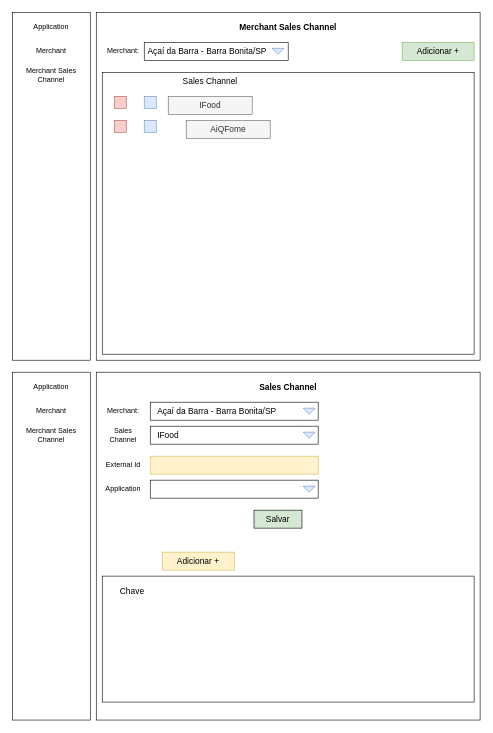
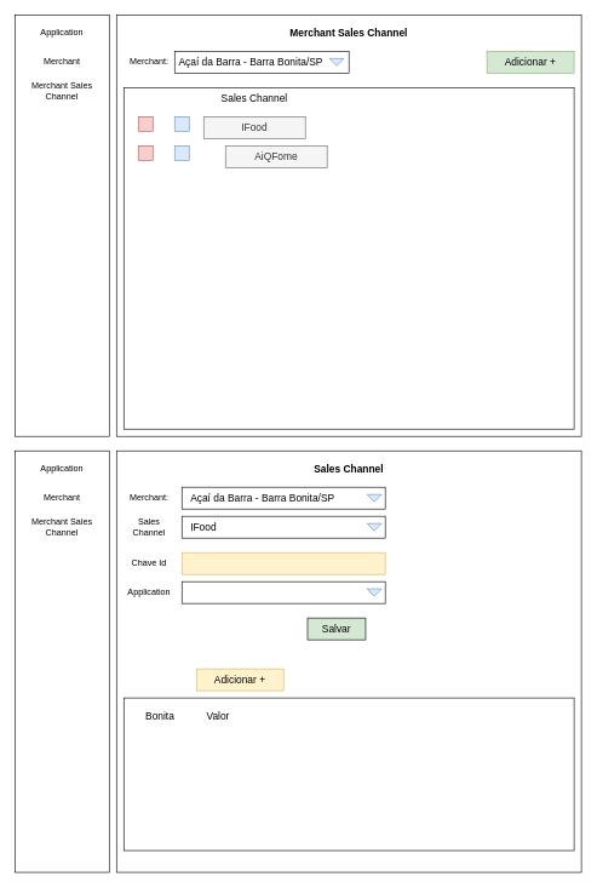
  <mxCell id="0" />
  <mxCell id="1" parent="0" />
  <mxCell id="2" value="" style="rounded=0;whiteSpace=wrap;html=1;" vertex="1" parent="1"><mxGeometry x="20" y="20" width="130" height="580" as="geometry" /></mxCell>
  <mxCell id="3" value="Application" style="text;html=1;strokeColor=none;fillColor=none;align=center;verticalAlign=middle;whiteSpace=wrap;rounded=0;" vertex="1" parent="1"><mxGeometry x="30" y="30" width="110" height="30" as="geometry" /></mxCell>
  <mxCell id="4" value="Merchant" style="text;html=1;strokeColor=none;fillColor=none;align=center;verticalAlign=middle;whiteSpace=wrap;rounded=0;" vertex="1" parent="1"><mxGeometry x="30" y="70" width="110" height="30" as="geometry" /></mxCell>
  <mxCell id="5" value="Merchant Sales Channel" style="text;html=1;strokeColor=none;fillColor=none;align=center;verticalAlign=middle;whiteSpace=wrap;rounded=0;" vertex="1" parent="1"><mxGeometry x="30" y="110" width="110" height="30" as="geometry" /></mxCell>
  <mxCell id="6" value="" style="rounded=0;whiteSpace=wrap;html=1;" vertex="1" parent="1"><mxGeometry x="160" y="20" width="640" height="580" as="geometry" /></mxCell>
  <mxCell id="7" value="" style="rounded=0;whiteSpace=wrap;html=1;" vertex="1" parent="1"><mxGeometry x="240" y="70" width="240" height="30" as="geometry" /></mxCell>
  <mxCell id="8" value="Merchant:" style="text;html=1;strokeColor=none;fillColor=none;align=center;verticalAlign=middle;whiteSpace=wrap;rounded=0;" vertex="1" parent="1"><mxGeometry x="170" y="70" width="70" height="30" as="geometry" /></mxCell>
  <mxCell id="9" value="" style="rounded=0;whiteSpace=wrap;html=1;" vertex="1" parent="1"><mxGeometry x="170" y="120" width="620" height="470" as="geometry" /></mxCell>
  <mxCell id="10" value="" style="triangle;whiteSpace=wrap;html=1;rotation=90;fillColor=#dae8fc;strokeColor=#6c8ebf;" vertex="1" parent="1"><mxGeometry x="458" y="75" width="10" height="20" as="geometry" /></mxCell>
  <mxCell id="11" value="Merchant Sales Channel" style="text;html=1;strokeColor=none;fillColor=none;align=center;verticalAlign=middle;whiteSpace=wrap;rounded=0;fontStyle=1;fontSize=14;" vertex="1" parent="1"><mxGeometry x="170" y="30" width="620" height="30" as="geometry" /></mxCell>
  <mxCell id="12" value="Açaí da Barra - Barra Bonita/SP" style="text;html=1;strokeColor=none;fillColor=none;align=center;verticalAlign=middle;whiteSpace=wrap;rounded=0;fontSize=14;" vertex="1" parent="1"><mxGeometry x="240" y="70" width="210" height="30" as="geometry" /></mxCell>
  <mxCell id="13" value="IFood" style="text;html=1;strokeColor=#666666;fillColor=#f5f5f5;align=center;verticalAlign=middle;whiteSpace=wrap;rounded=0;fontSize=14;fontColor=#333333;" vertex="1" parent="1"><mxGeometry x="280" y="160" width="140" height="30" as="geometry" /></mxCell>
  <mxCell id="14" value="" style="whiteSpace=wrap;html=1;aspect=fixed;fontSize=14;fillColor=#f8cecc;strokeColor=#b85450;" vertex="1" parent="1"><mxGeometry x="190" y="160" width="20" height="20" as="geometry" /></mxCell>
  <mxCell id="15" value="" style="whiteSpace=wrap;html=1;aspect=fixed;fontSize=14;fillColor=#dae8fc;strokeColor=#6c8ebf;" vertex="1" parent="1"><mxGeometry x="240" y="160" width="20" height="20" as="geometry" /></mxCell>
  <mxCell id="16" value="AiQFome" style="text;html=1;strokeColor=#666666;fillColor=#f5f5f5;align=center;verticalAlign=middle;whiteSpace=wrap;rounded=0;fontSize=14;fontColor=#333333;" vertex="1" parent="1"><mxGeometry x="310" y="200" width="140" height="30" as="geometry" /></mxCell>
  <mxCell id="17" value="" style="whiteSpace=wrap;html=1;aspect=fixed;fontSize=14;fillColor=#f8cecc;strokeColor=#b85450;" vertex="1" parent="1"><mxGeometry x="190" y="200" width="20" height="20" as="geometry" /></mxCell>
  <mxCell id="18" value="" style="whiteSpace=wrap;html=1;aspect=fixed;fontSize=14;fillColor=#dae8fc;strokeColor=#6c8ebf;" vertex="1" parent="1"><mxGeometry x="240" y="200" width="20" height="20" as="geometry" /></mxCell>
  <mxCell id="19" value="Sales Channel" style="text;html=1;strokeColor=none;fillColor=none;align=center;verticalAlign=middle;whiteSpace=wrap;rounded=0;fontSize=14;" vertex="1" parent="1"><mxGeometry x="280" y="120" width="140" height="30" as="geometry" /></mxCell>
  <mxCell id="20" value="" style="rounded=0;whiteSpace=wrap;html=1;" vertex="1" parent="1"><mxGeometry x="20" y="620" width="130" height="580" as="geometry" /></mxCell>
  <mxCell id="21" value="Application" style="text;html=1;strokeColor=none;fillColor=none;align=center;verticalAlign=middle;whiteSpace=wrap;rounded=0;" vertex="1" parent="1"><mxGeometry x="30" y="630" width="110" height="30" as="geometry" /></mxCell>
  <mxCell id="22" value="Merchant" style="text;html=1;strokeColor=none;fillColor=none;align=center;verticalAlign=middle;whiteSpace=wrap;rounded=0;" vertex="1" parent="1"><mxGeometry x="30" y="670" width="110" height="30" as="geometry" /></mxCell>
  <mxCell id="23" value="Merchant Sales Channel" style="text;html=1;strokeColor=none;fillColor=none;align=center;verticalAlign=middle;whiteSpace=wrap;rounded=0;" vertex="1" parent="1"><mxGeometry x="30" y="710" width="110" height="30" as="geometry" /></mxCell>
  <mxCell id="24" value="" style="rounded=0;whiteSpace=wrap;html=1;" vertex="1" parent="1"><mxGeometry x="160" y="620" width="640" height="580" as="geometry" /></mxCell>
  <mxCell id="25" value="Merchant:" style="text;html=1;strokeColor=none;fillColor=none;align=center;verticalAlign=middle;whiteSpace=wrap;rounded=0;" vertex="1" parent="1"><mxGeometry x="170" y="670" width="70" height="30" as="geometry" /></mxCell>
  <mxCell id="26" value="Sales Channel" style="text;html=1;strokeColor=none;fillColor=none;align=center;verticalAlign=middle;whiteSpace=wrap;rounded=0;fontStyle=1;fontSize=14;" vertex="1" parent="1"><mxGeometry x="170" y="630" width="620" height="30" as="geometry" /></mxCell>
  <mxCell id="27" value="Sales Channel" style="text;html=1;strokeColor=none;fillColor=none;align=center;verticalAlign=middle;whiteSpace=wrap;rounded=0;" vertex="1" parent="1"><mxGeometry x="170" y="710" width="70" height="30" as="geometry" /></mxCell>
- <mxCell id="28" value="External Id" style="text;html=1;strokeColor=none;fillColor=none;align=center;verticalAlign=middle;whiteSpace=wrap;rounded=0;" vertex="1" parent="1"><mxGeometry x="170" y="760" width="70" height="30" as="geometry" /></mxCell>
+ <mxCell id="28" value="Chave Id" style="text;html=1;strokeColor=none;fillColor=none;align=center;verticalAlign=middle;whiteSpace=wrap;rounded=0;" vertex="1" parent="1"><mxGeometry x="170" y="760" width="70" height="30" as="geometry" /></mxCell>
  <mxCell id="29" value="" style="rounded=0;whiteSpace=wrap;html=1;fontSize=14;fillColor=#fff2cc;strokeColor=#d6b656;" vertex="1" parent="1"><mxGeometry x="250" y="760" width="280" height="30" as="geometry" /></mxCell>
  <mxCell id="30" value="Application" style="text;html=1;strokeColor=none;fillColor=none;align=center;verticalAlign=middle;whiteSpace=wrap;rounded=0;" vertex="1" parent="1"><mxGeometry x="170" y="800" width="70" height="30" as="geometry" /></mxCell>
  <mxCell id="31" value="" style="rounded=0;whiteSpace=wrap;html=1;fontSize=14;" vertex="1" parent="1"><mxGeometry x="250" y="800" width="280" height="30" as="geometry" /></mxCell>
  <mxCell id="32" value="" style="triangle;whiteSpace=wrap;html=1;rotation=90;fillColor=#dae8fc;strokeColor=#6c8ebf;" vertex="1" parent="1"><mxGeometry x="510" y="805" width="10" height="20" as="geometry" /></mxCell>
  <mxCell id="33" value="Adicionar +" style="rounded=0;whiteSpace=wrap;html=1;fontSize=14;fillColor=#fff2cc;strokeColor=#d6b656;" vertex="1" parent="1"><mxGeometry x="270" y="920" width="120" height="30" as="geometry" /></mxCell>
  <mxCell id="34" value="" style="rounded=0;whiteSpace=wrap;html=1;fontSize=14;" vertex="1" parent="1"><mxGeometry x="170" y="960" width="620" height="210" as="geometry" /></mxCell>
- <mxCell id="35" value="Chave" style="text;html=1;strokeColor=none;fillColor=none;align=center;verticalAlign=middle;whiteSpace=wrap;rounded=0;fontSize=14;" vertex="1" parent="1"><mxGeometry x="190" y="970" width="60" height="30" as="geometry" /></mxCell>
+ <mxCell id="35" value="Bonita" style="text;html=1;strokeColor=none;fillColor=none;align=center;verticalAlign=middle;whiteSpace=wrap;rounded=0;fontSize=14;" vertex="1" parent="1"><mxGeometry x="190" y="970" width="60" height="30" as="geometry" /></mxCell>
+ <mxCell id="36" value="Valor" style="text;html=1;strokeColor=none;fillColor=none;align=center;verticalAlign=middle;whiteSpace=wrap;rounded=0;fontSize=14;" vertex="1" parent="1"><mxGeometry x="270" y="970" width="60" height="30" as="geometry" /></mxCell>
  <mxCell id="37" value="Adicionar +" style="rounded=0;whiteSpace=wrap;html=1;fontSize=14;fillColor=#d5e8d4;strokeColor=#82b366;" vertex="1" parent="1"><mxGeometry x="670" y="70" width="120" height="30" as="geometry" /></mxCell>
  <mxCell id="38" value="Salvar" style="rounded=0;whiteSpace=wrap;html=1;fontSize=14;fillColor=#d5e8d4;" vertex="1" parent="1"><mxGeometry x="423" y="850" width="80" height="30" as="geometry" /></mxCell>
  <mxCell id="39" value="" style="rounded=0;whiteSpace=wrap;html=1;fontSize=14;" vertex="1" parent="1"><mxGeometry x="250" y="710" width="280" height="30" as="geometry" /></mxCell>
  <mxCell id="40" value="IFood" style="text;html=1;strokeColor=none;fillColor=none;align=left;verticalAlign=middle;whiteSpace=wrap;rounded=0;fontSize=14;" vertex="1" parent="1"><mxGeometry x="260" y="710" width="170" height="30" as="geometry" /></mxCell>
  <mxCell id="41" value="" style="rounded=0;whiteSpace=wrap;html=1;fontSize=14;" vertex="1" parent="1"><mxGeometry x="250" y="670" width="280" height="30" as="geometry" /></mxCell>
  <mxCell id="42" value="Açaí da Barra - Barra Bonita/SP" style="text;html=1;strokeColor=none;fillColor=none;align=left;verticalAlign=middle;whiteSpace=wrap;rounded=0;fontSize=14;" vertex="1" parent="1"><mxGeometry x="260" y="670" width="240" height="30" as="geometry" /></mxCell>
  <mxCell id="43" value="" style="triangle;whiteSpace=wrap;html=1;rotation=90;fillColor=#dae8fc;strokeColor=#6c8ebf;" vertex="1" parent="1"><mxGeometry x="510" y="715" width="10" height="20" as="geometry" /></mxCell>
  <mxCell id="44" value="" style="triangle;whiteSpace=wrap;html=1;rotation=90;fillColor=#dae8fc;strokeColor=#6c8ebf;" vertex="1" parent="1"><mxGeometry x="510" y="675" width="10" height="20" as="geometry" /></mxCell>
